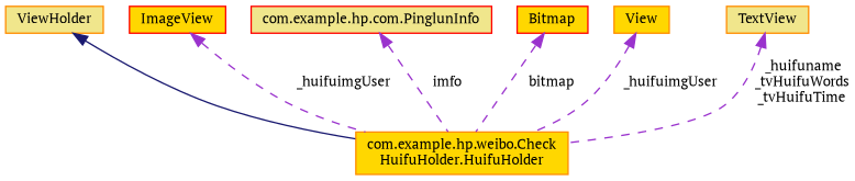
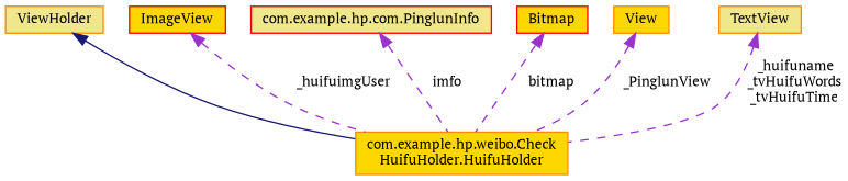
  digraph {
    fontname="PT Serif"
    node [color=darkorange fillcolor=gold fontname="PT Serif" fontsize=10 shape=record style=filled]
    edge [color=darkorchid3 dir=back fontname="PT Serif" fontsize=10 labelfontname=Helvetica labelfontsize=10 style=dashed]
    n1 [fontcolor=black height=0.2 label="com.example.hp.weibo.Check\lHuifuHolder.HuifuHolder" width=0.4]
    n2 [fillcolor=khaki height=0.2 label=ViewHolder width=0.4]
    n3 [color=red height=0.2 label=ImageView width=0.4]
    n4 [color=red fillcolor=khaki height=0.2 label="com.example.hp.com.PinglunInfo" width=0.4]
    n5 [color=red height=0.2 label=Bitmap width=0.4]
    n6 [height=0.2 label=View width=0.4]
    n7 [fillcolor=khaki height=0.2 label=TextView width=0.4]
    n2 -> n1 [color=midnightblue style=solid]
    n3 -> n1 [label=" _huifuimgUser"]
    n4 -> n1 [label=" imfo"]
    n5 -> n1 [label=" bitmap"]
-   n6 -> n1 [label=" _huifuimgUser"]
+   n6 -> n1 [label=" _PinglunView"]
    n7 -> n1 [label=" _huifuname\n_tvHuifuWords\n_tvHuifuTime"]
  }
